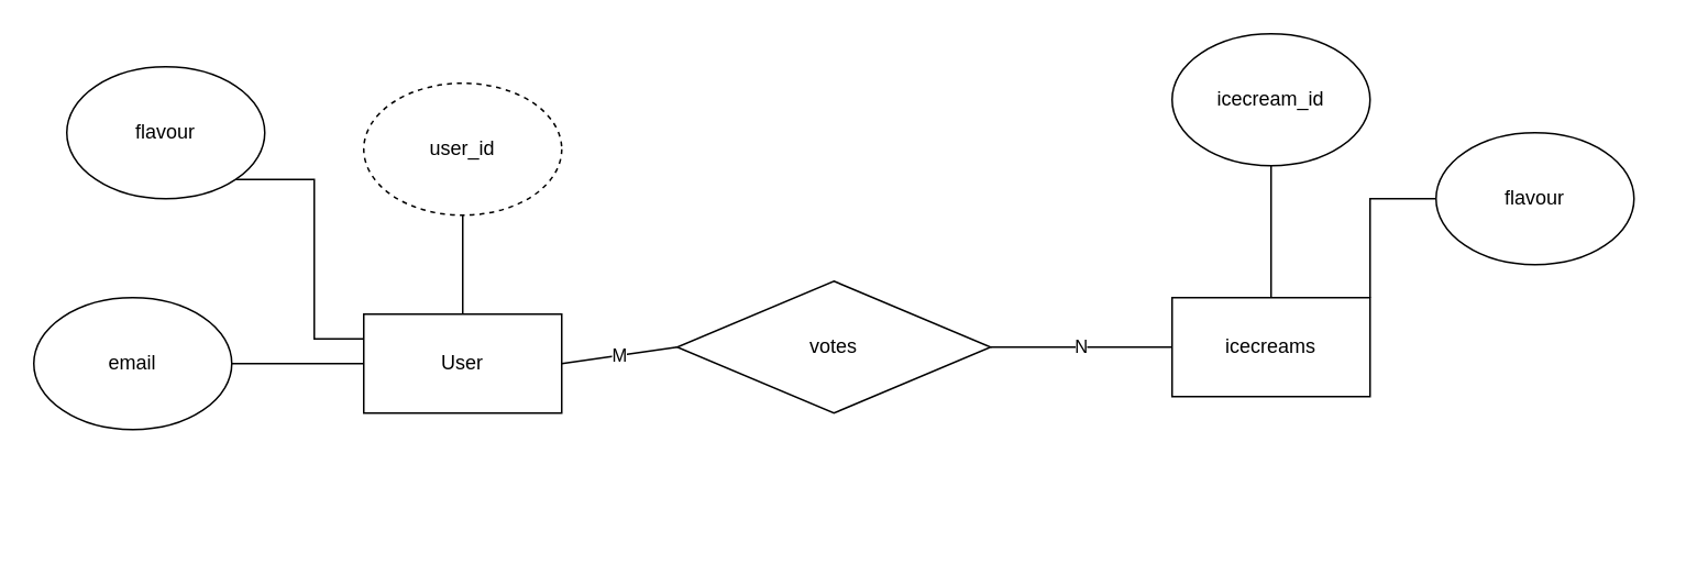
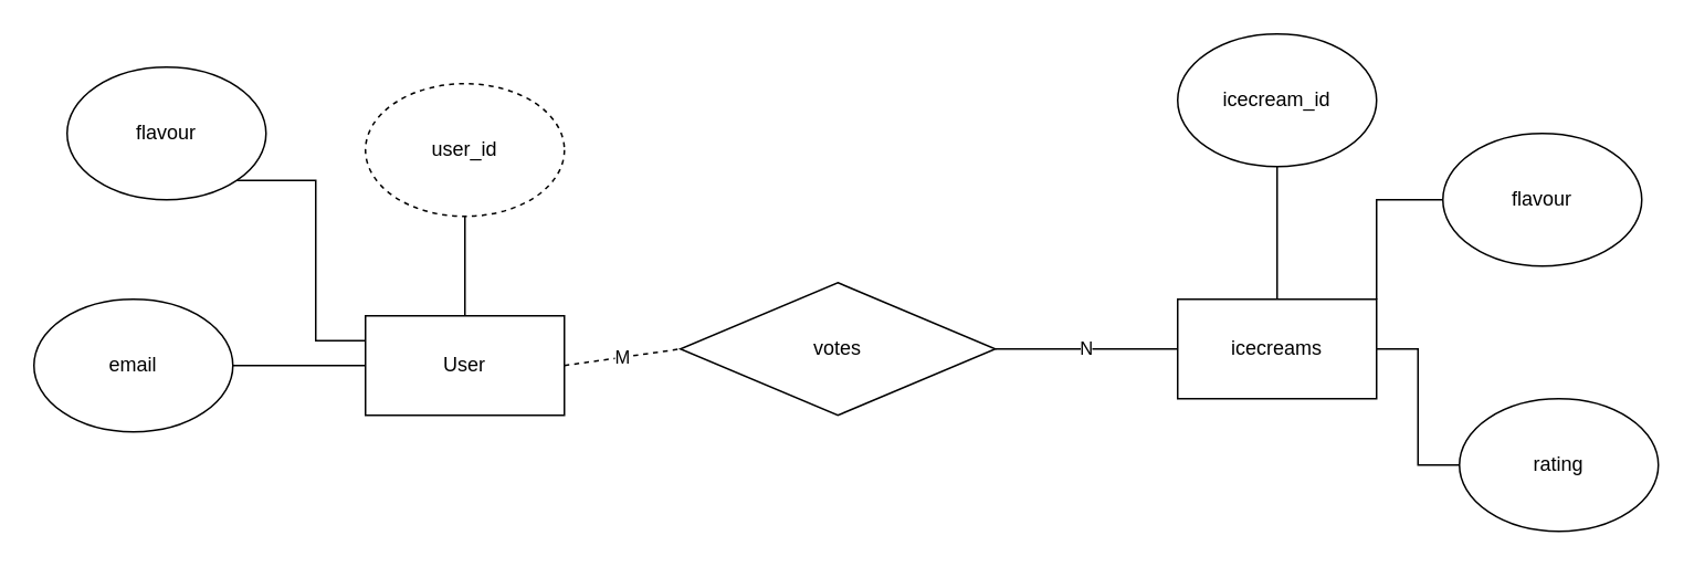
  <mxCell id="0" />
  <mxCell id="1" parent="0" />
  <mxCell id="2" value="N" style="edgeStyle=orthogonalEdgeStyle;rounded=0;orthogonalLoop=1;jettySize=auto;html=1;exitX=1;exitY=0.5;exitDx=0;exitDy=0;entryX=0;entryY=0.5;entryDx=0;entryDy=0;endArrow=none;endFill=0;" parent="1" source="3" target="6" edge="1"><mxGeometry relative="1" as="geometry" /></mxCell>
  <mxCell id="3" value="votes" style="rhombus;whiteSpace=wrap;html=1;" parent="1" vertex="1"><mxGeometry x="410" y="170" width="190" height="80" as="geometry" /></mxCell>
  <mxCell id="4" style="edgeStyle=orthogonalEdgeStyle;rounded=0;orthogonalLoop=1;jettySize=auto;html=1;endArrow=none;endFill=0;" parent="1" source="5" target="15" edge="1"><mxGeometry relative="1" as="geometry" /></mxCell>
  <mxCell id="5" value="User" style="rounded=0;whiteSpace=wrap;html=1;" parent="1" vertex="1"><mxGeometry x="220" y="190" width="120" height="60" as="geometry" /></mxCell>
  <mxCell id="6" value="icecreams" style="rounded=0;whiteSpace=wrap;html=1;" parent="1" vertex="1"><mxGeometry x="710" y="180" width="120" height="60" as="geometry" /></mxCell>
  <mxCell id="7" style="edgeStyle=orthogonalEdgeStyle;rounded=0;orthogonalLoop=1;jettySize=auto;html=1;exitX=0.5;exitY=1;exitDx=0;exitDy=0;entryX=0.5;entryY=0;entryDx=0;entryDy=0;endArrow=none;endFill=0;" parent="1" source="8" target="6" edge="1"><mxGeometry relative="1" as="geometry" /></mxCell>
  <mxCell id="8" value="icecream_id" style="ellipse;whiteSpace=wrap;html=1;" parent="1" vertex="1"><mxGeometry x="710" y="20" width="120" height="80" as="geometry" /></mxCell>
  <mxCell id="9" style="edgeStyle=orthogonalEdgeStyle;rounded=0;orthogonalLoop=1;jettySize=auto;html=1;entryX=0.5;entryY=0;entryDx=0;entryDy=0;endArrow=none;endFill=0;" parent="1" source="10" target="5" edge="1"><mxGeometry relative="1" as="geometry" /></mxCell>
  <mxCell id="10" value="user_id" style="ellipse;whiteSpace=wrap;html=1;dashed=1;" parent="1" vertex="1"><mxGeometry x="220" y="50" width="120" height="80" as="geometry" /></mxCell>
  <mxCell id="11" style="edgeStyle=orthogonalEdgeStyle;rounded=0;orthogonalLoop=1;jettySize=auto;html=1;exitX=0;exitY=0.5;exitDx=0;exitDy=0;entryX=1;entryY=0;entryDx=0;entryDy=0;endArrow=none;endFill=0;" parent="1" source="12" target="6" edge="1"><mxGeometry relative="1" as="geometry" /></mxCell>
  <mxCell id="12" value="flavour" style="ellipse;whiteSpace=wrap;html=1;" parent="1" vertex="1"><mxGeometry x="870" y="80" width="120" height="80" as="geometry" /></mxCell>
+ <mxCell id="13" style="edgeStyle=orthogonalEdgeStyle;rounded=0;orthogonalLoop=1;jettySize=auto;html=1;exitX=0;exitY=0.5;exitDx=0;exitDy=0;endArrow=none;endFill=0;" parent="1" source="14" target="6" edge="1"><mxGeometry relative="1" as="geometry" /></mxCell>
+ <mxCell id="14" value="rating" style="ellipse;whiteSpace=wrap;html=1;" parent="1" vertex="1"><mxGeometry x="880" y="240" width="120" height="80" as="geometry" /></mxCell>
  <mxCell id="15" value="email" style="ellipse;whiteSpace=wrap;html=1;" parent="1" vertex="1"><mxGeometry x="20" y="180" width="120" height="80" as="geometry" /></mxCell>
  <mxCell id="16" style="edgeStyle=orthogonalEdgeStyle;rounded=0;orthogonalLoop=1;jettySize=auto;html=1;exitX=1;exitY=1;exitDx=0;exitDy=0;entryX=0;entryY=0.25;entryDx=0;entryDy=0;endArrow=none;endFill=0;" parent="1" source="17" target="5" edge="1"><mxGeometry relative="1" as="geometry" /></mxCell>
  <mxCell id="17" value="flavour" style="ellipse;whiteSpace=wrap;html=1;" parent="1" vertex="1"><mxGeometry x="40" y="40" width="120" height="80" as="geometry" /></mxCell>
- <mxCell id="18" value="M" style="endArrow=none;html=1;rounded=0;exitX=1;exitY=0.5;exitDx=0;exitDy=0;entryX=0;entryY=0.5;entryDx=0;entryDy=0;" parent="1" source="5" target="3" edge="1"><mxGeometry width="50" height="50" relative="1" as="geometry"><mxPoint x="360" y="220" as="sourcePoint" /><mxPoint x="410" y="170" as="targetPoint" /></mxGeometry></mxCell>
+ <mxCell id="18" value="M" style="endArrow=none;html=1;rounded=0;exitX=1;exitY=0.5;exitDx=0;exitDy=0;entryX=0;entryY=0.5;entryDx=0;entryDy=0;dashed=1;" parent="1" source="5" target="3" edge="1"><mxGeometry width="50" height="50" relative="1" as="geometry"><mxPoint x="360" y="220" as="sourcePoint" /><mxPoint x="410" y="170" as="targetPoint" /></mxGeometry></mxCell>
